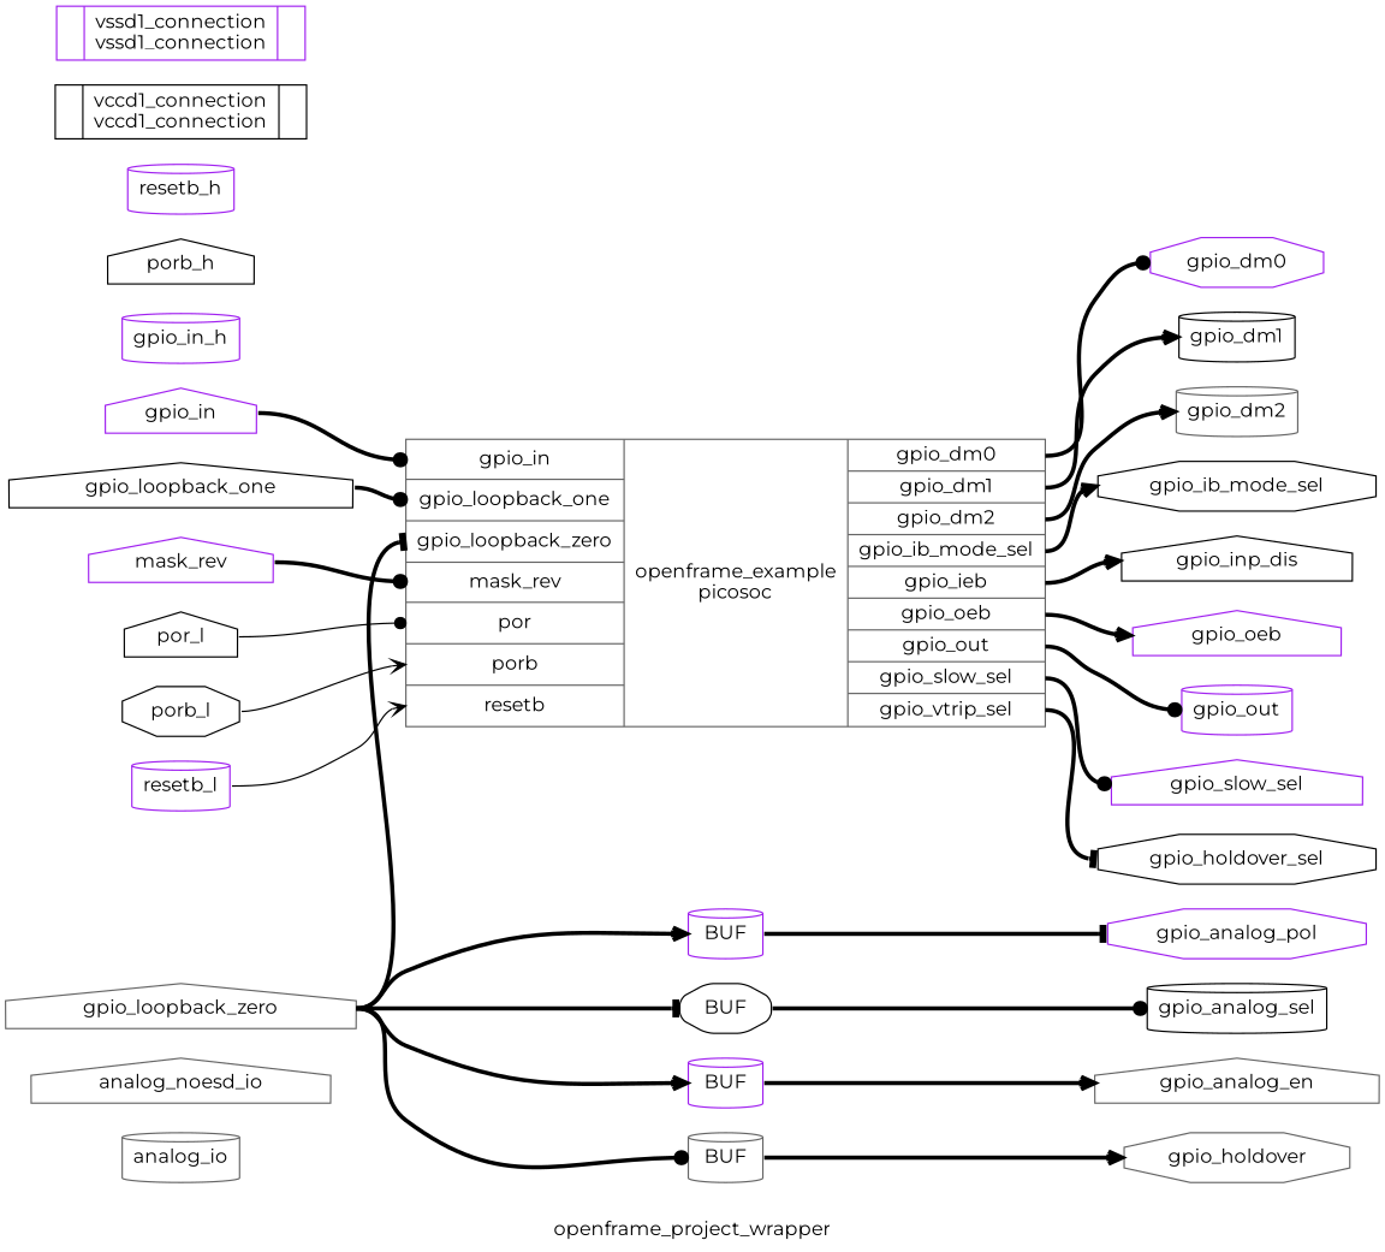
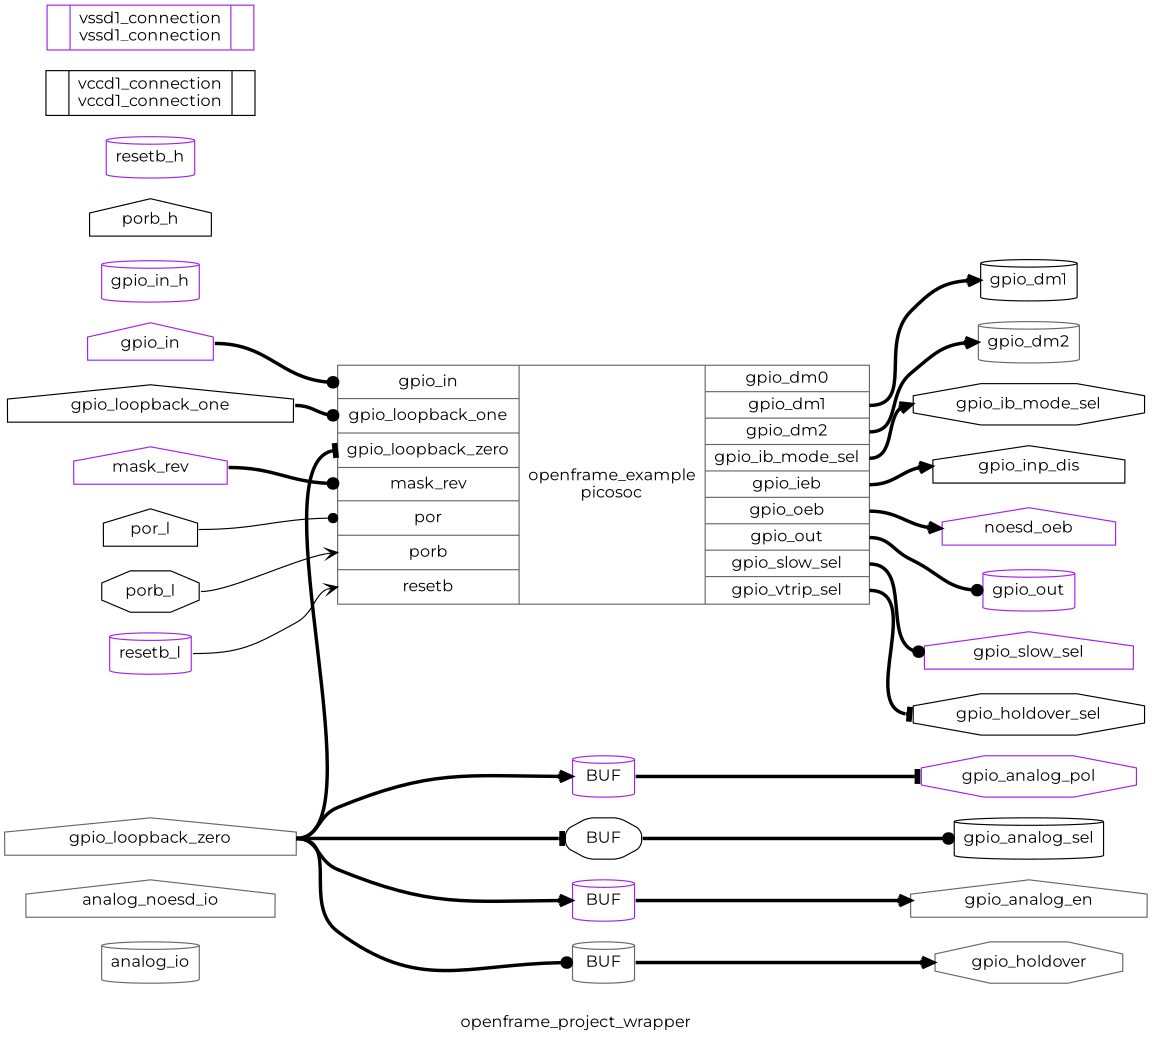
  digraph {
    fontname=Montserrat
    label=openframe_project_wrapper
    rankdir=LR
    remincross=true
    node [color=purple fontcolor=black fontname=Montserrat shape=cylinder]
    edge [arrowhead=vee color=black fontname=Montserrat headport=w style="setlinewidth(3)" tailport=e]
    n1 [color=gray40 label=analog_io]
    n2 [color=gray40 label=analog_noesd_io shape=house]
    n3 [color=gray40 label=gpio_analog_en shape=house]
    n4 [label=gpio_analog_pol shape=octagon]
    n5 [color=black label=gpio_analog_sel]
-   n6 [label=gpio_dm0 shape=octagon]
    n7 [color=black label=gpio_dm1]
    n8 [color=gray40 label=gpio_dm2]
    n9 [color=gray40 label=gpio_holdover shape=octagon]
    n10 [color=black label=gpio_ib_mode_sel shape=octagon]
    n11 [label=gpio_in shape=house]
    n12 [color=gray40 label="{{<p11> gpio_in|<p14> gpio_loopback_one|<p15> gpio_loopback_zero|<p20> mask_rev|<p26> por|<p27> porb|<p28> resetb}|openframe_example\npicosoc|{<p6> gpio_dm0|<p7> gpio_dm1|<p8> gpio_dm2|<p10> gpio_ib_mode_sel|<p29> gpio_ieb|<p16> gpio_oeb|<p17> gpio_out|<p18> gpio_slow_sel|<p19> gpio_vtrip_sel}}" shape=record fontcolor=""]
    n13 [color=black label=gpio_inp_dis shape=house]
-   n14 [label=gpio_oeb shape=house]
+   n14 [label=noesd_oeb shape=house]
    n15 [label=gpio_out]
    n16 [label=gpio_slow_sel shape=house]
    n17 [color=black label=gpio_holdover_sel shape=octagon]
    n18 [label=gpio_in_h]
    n19 [color=black label=gpio_loopback_one shape=house]
    n20 [color=gray40 label=gpio_loopback_zero shape=house]
    n21 [label=BUF style=rounded fontcolor=""]
    n22 [label=BUF style=rounded fontcolor=""]
    n23 [color=black label=BUF shape=octagon style=rounded fontcolor=""]
    n24 [color=gray40 label=BUF style=rounded fontcolor=""]
    n25 [label=mask_rev shape=house]
    n26 [color=black label=por_l shape=house]
    n27 [color=black label=porb_h shape=house]
    n28 [color=black label=porb_l shape=octagon]
    n29 [label=resetb_h]
    n30 [label=resetb_l]
    n31 [color=black label="{{}|vccd1_connection\nvccd1_connection|{}}" shape=record fontcolor=""]
    n32 [label="{{}|vssd1_connection\nvssd1_connection|{}}" shape=record fontcolor=""]
    n11 -> n12 [arrowhead=dot headport="p11:w"]
-   n12 -> n6 [arrowhead=dot tailport="p6:e"]
    n12 -> n7 [tailport="p7:e"]
    n12 -> n8 [tailport="p8:e"]
    n12 -> n10 [tailport="p10:e"]
    n12 -> n13 [tailport="p29:e"]
    n12 -> n14 [tailport="p16:e"]
    n12 -> n15 [arrowhead=dot tailport="p17:e"]
    n12 -> n16 [arrowhead=dot tailport="p18:e"]
    n12 -> n17 [arrowhead=tee tailport="p19:e"]
    n19 -> n12 [arrowhead=dot headport="p14:w"]
    n20 -> n12 [arrowhead=tee headport="p15:w"]
    n20 -> n21 [headport="w:w"]
    n20 -> n22 [headport="w:w"]
    n20 -> n23 [arrowhead=tee headport="w:w"]
    n20 -> n24 [arrowhead=dot headport="w:w"]
    n21 -> n3 [tailport="e:e"]
    n22 -> n4 [arrowhead=tee tailport="e:e"]
    n23 -> n5 [arrowhead=dot tailport="e:e"]
    n24 -> n9 [tailport="e:e"]
    n25 -> n12 [arrowhead=dot headport="p20:w"]
    n26 -> n12 [arrowhead=dot headport="p26:w" style=""]
    n28 -> n12 [headport="p27:w" style=""]
    n30 -> n12 [headport="p28:w" style=""]
  }
